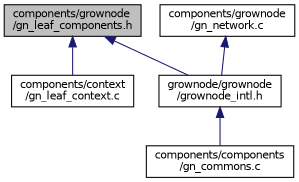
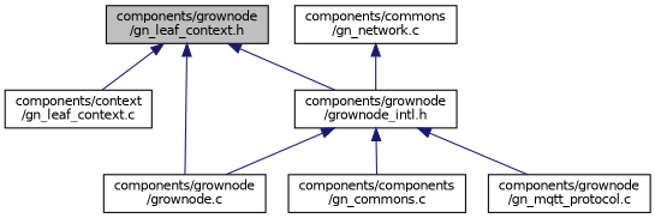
  digraph {
    node [color=black fillcolor=white fontname=Helvetica fontsize=10 shape=record style=filled]
    edge [color=midnightblue dir=back fontname=Helvetica fontsize=10 labelfontname=Helvetica labelfontsize=10 style=solid]
-   n1 [fillcolor=grey75 fontcolor=black height=0.2 label="components/grownode\l/gn_leaf_components.h" width=0.4]
+   n1 [fillcolor=grey75 fontcolor=black height=0.2 label="components/grownode\l/gn_leaf_context.h" width=0.4]
    n2 [height=0.2 label="components/context\l/gn_leaf_context.c" width=0.4]
-   n4 [height=0.2 label="grownode/grownode\l/grownode_intl.h" width=0.4]
+   n3 [height=0.2 label="components/grownode\l/grownode.c" width=0.4]
+   n4 [height=0.2 label="components/grownode\l/grownode_intl.h" width=0.4]
    n5 [height=0.2 label="components/components\l/gn_commons.c" width=0.4]
-   n7 [height=0.2 label="components/grownode\l/gn_network.c" width=0.4]
+   n6 [height=0.2 label="components/grownode\l/gn_mqtt_protocol.c" width=0.4]
+   n7 [height=0.2 label="components/commons\l/gn_network.c" width=0.4]
    n1 -> n2
+   n1 -> n3
    n1 -> n4
+   n4 -> n3
    n4 -> n5
+   n4 -> n6
    n7 -> n4
  }
